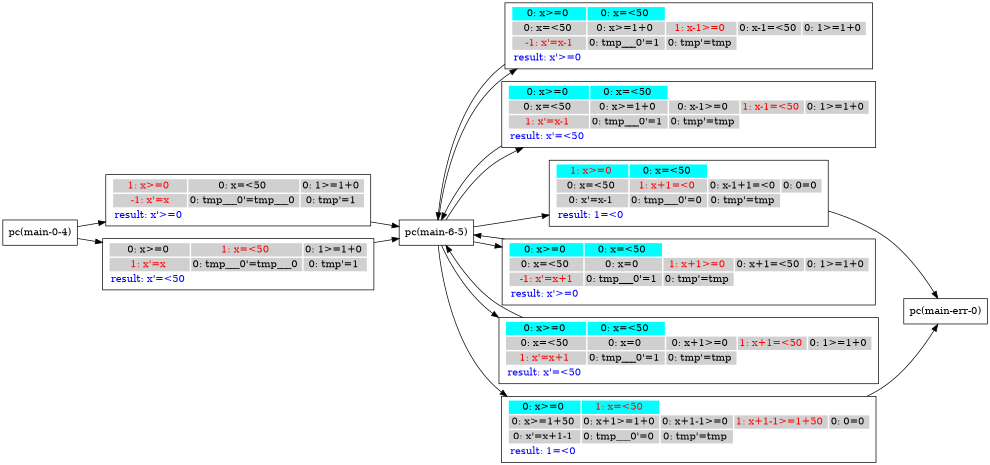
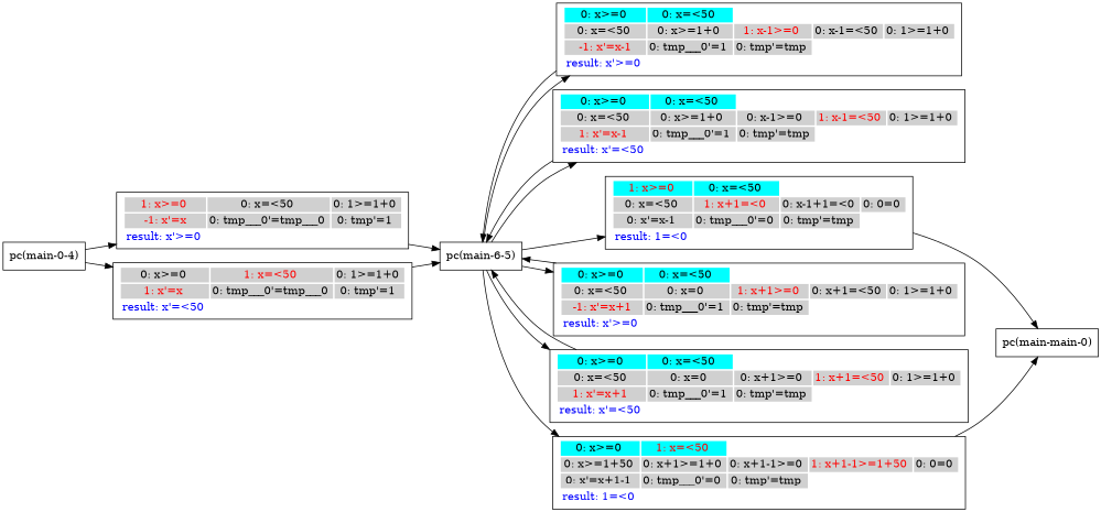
  digraph {
    rankdir=LR
    node [shape=box]
    n1 [label="pc(main-0-4)"]
    n2 [label=<<TABLE border="0"><TR><TD bgcolor = "#D0D0D0"><FONT COLOR="red">1: x&#062;=0 </FONT></TD><TD bgcolor = "#D0D0D0"><FONT COLOR="black">0: x=&#060;50 </FONT></TD><TD bgcolor = "#D0D0D0"><FONT COLOR="black">0: 1&#062;=1+0 </FONT></TD></TR><TR><TD bgcolor = "#D0D0D0"><FONT COLOR="red"> -1: x'=x </FONT></TD><TD bgcolor = "#D0D0D0"><FONT COLOR="black">0: tmp___0'=tmp___0 </FONT></TD><TD bgcolor = "#D0D0D0"><FONT COLOR="black">0: tmp'=1 </FONT></TD></TR><TR><TD bgcolor = "white"><FONT COLOR="blue">result: x'&#062;=0 </FONT></TD></TR></TABLE>>]
    n3 [label=<<TABLE border="0"><TR><TD bgcolor = "#D0D0D0"><FONT COLOR="black">0: x&#062;=0 </FONT></TD><TD bgcolor = "#D0D0D0"><FONT COLOR="red">1: x=&#060;50 </FONT></TD><TD bgcolor = "#D0D0D0"><FONT COLOR="black">0: 1&#062;=1+0 </FONT></TD></TR><TR><TD bgcolor = "#D0D0D0"><FONT COLOR="red">1: x'=x </FONT></TD><TD bgcolor = "#D0D0D0"><FONT COLOR="black">0: tmp___0'=tmp___0 </FONT></TD><TD bgcolor = "#D0D0D0"><FONT COLOR="black">0: tmp'=1 </FONT></TD></TR><TR><TD bgcolor = "white"><FONT COLOR="blue">result: x'=&#060;50 </FONT></TD></TR></TABLE>>]
    n4 [label="pc(main-6-5)"]
    n5 [label=<<TABLE border="0"><TR><TD bgcolor = "#00FFFF"><FONT COLOR="black">0: x&#062;=0 </FONT></TD><TD bgcolor = "#00FFFF"><FONT COLOR="black">0: x=&#060;50 </FONT></TD></TR><TR><TD bgcolor = "#D0D0D0"><FONT COLOR="black">0: x=&#060;50 </FONT></TD><TD bgcolor = "#D0D0D0"><FONT COLOR="black">0: x&#062;=1+0 </FONT></TD><TD bgcolor = "#D0D0D0"><FONT COLOR="red">1: x-1&#062;=0 </FONT></TD><TD bgcolor = "#D0D0D0"><FONT COLOR="black">0: x-1=&#060;50 </FONT></TD><TD bgcolor = "#D0D0D0"><FONT COLOR="black">0: 1&#062;=1+0 </FONT></TD></TR><TR><TD bgcolor = "#D0D0D0"><FONT COLOR="red"> -1: x'=x-1 </FONT></TD><TD bgcolor = "#D0D0D0"><FONT COLOR="black">0: tmp___0'=1 </FONT></TD><TD bgcolor = "#D0D0D0"><FONT COLOR="black">0: tmp'=tmp </FONT></TD></TR><TR><TD bgcolor = "white"><FONT COLOR="blue">result: x'&#062;=0 </FONT></TD></TR></TABLE>>]
    n6 [label=<<TABLE border="0"><TR><TD bgcolor = "#00FFFF"><FONT COLOR="black">0: x&#062;=0 </FONT></TD><TD bgcolor = "#00FFFF"><FONT COLOR="black">0: x=&#060;50 </FONT></TD></TR><TR><TD bgcolor = "#D0D0D0"><FONT COLOR="black">0: x=&#060;50 </FONT></TD><TD bgcolor = "#D0D0D0"><FONT COLOR="black">0: x&#062;=1+0 </FONT></TD><TD bgcolor = "#D0D0D0"><FONT COLOR="black">0: x-1&#062;=0 </FONT></TD><TD bgcolor = "#D0D0D0"><FONT COLOR="red">1: x-1=&#060;50 </FONT></TD><TD bgcolor = "#D0D0D0"><FONT COLOR="black">0: 1&#062;=1+0 </FONT></TD></TR><TR><TD bgcolor = "#D0D0D0"><FONT COLOR="red">1: x'=x-1 </FONT></TD><TD bgcolor = "#D0D0D0"><FONT COLOR="black">0: tmp___0'=1 </FONT></TD><TD bgcolor = "#D0D0D0"><FONT COLOR="black">0: tmp'=tmp </FONT></TD></TR><TR><TD bgcolor = "white"><FONT COLOR="blue">result: x'=&#060;50 </FONT></TD></TR></TABLE>>]
    n7 [label=<<TABLE border="0"><TR><TD bgcolor = "#00FFFF"><FONT COLOR="red">1: x&#062;=0 </FONT></TD><TD bgcolor = "#00FFFF"><FONT COLOR="black">0: x=&#060;50 </FONT></TD></TR><TR><TD bgcolor = "#D0D0D0"><FONT COLOR="black">0: x=&#060;50 </FONT></TD><TD bgcolor = "#D0D0D0"><FONT COLOR="red">1: x+1=&#060;0 </FONT></TD><TD bgcolor = "#D0D0D0"><FONT COLOR="black">0: x-1+1=&#060;0 </FONT></TD><TD bgcolor = "#D0D0D0"><FONT COLOR="black">0: 0=0 </FONT></TD></TR><TR><TD bgcolor = "#D0D0D0"><FONT COLOR="black">0: x'=x-1 </FONT></TD><TD bgcolor = "#D0D0D0"><FONT COLOR="black">0: tmp___0'=0 </FONT></TD><TD bgcolor = "#D0D0D0"><FONT COLOR="black">0: tmp'=tmp </FONT></TD></TR><TR><TD bgcolor = "white"><FONT COLOR="blue">result: 1=&#060;0 </FONT></TD></TR></TABLE>>]
    n8 [label=<<TABLE border="0"><TR><TD bgcolor = "#00FFFF"><FONT COLOR="black">0: x&#062;=0 </FONT></TD><TD bgcolor = "#00FFFF"><FONT COLOR="black">0: x=&#060;50 </FONT></TD></TR><TR><TD bgcolor = "#D0D0D0"><FONT COLOR="black">0: x=&#060;50 </FONT></TD><TD bgcolor = "#D0D0D0"><FONT COLOR="black">0: x=0 </FONT></TD><TD bgcolor = "#D0D0D0"><FONT COLOR="red">1: x+1&#062;=0 </FONT></TD><TD bgcolor = "#D0D0D0"><FONT COLOR="black">0: x+1=&#060;50 </FONT></TD><TD bgcolor = "#D0D0D0"><FONT COLOR="black">0: 1&#062;=1+0 </FONT></TD></TR><TR><TD bgcolor = "#D0D0D0"><FONT COLOR="red"> -1: x'=x+1 </FONT></TD><TD bgcolor = "#D0D0D0"><FONT COLOR="black">0: tmp___0'=1 </FONT></TD><TD bgcolor = "#D0D0D0"><FONT COLOR="black">0: tmp'=tmp </FONT></TD></TR><TR><TD bgcolor = "white"><FONT COLOR="blue">result: x'&#062;=0 </FONT></TD></TR></TABLE>>]
    n9 [label=<<TABLE border="0"><TR><TD bgcolor = "#00FFFF"><FONT COLOR="black">0: x&#062;=0 </FONT></TD><TD bgcolor = "#00FFFF"><FONT COLOR="black">0: x=&#060;50 </FONT></TD></TR><TR><TD bgcolor = "#D0D0D0"><FONT COLOR="black">0: x=&#060;50 </FONT></TD><TD bgcolor = "#D0D0D0"><FONT COLOR="black">0: x=0 </FONT></TD><TD bgcolor = "#D0D0D0"><FONT COLOR="black">0: x+1&#062;=0 </FONT></TD><TD bgcolor = "#D0D0D0"><FONT COLOR="red">1: x+1=&#060;50 </FONT></TD><TD bgcolor = "#D0D0D0"><FONT COLOR="black">0: 1&#062;=1+0 </FONT></TD></TR><TR><TD bgcolor = "#D0D0D0"><FONT COLOR="red">1: x'=x+1 </FONT></TD><TD bgcolor = "#D0D0D0"><FONT COLOR="black">0: tmp___0'=1 </FONT></TD><TD bgcolor = "#D0D0D0"><FONT COLOR="black">0: tmp'=tmp </FONT></TD></TR><TR><TD bgcolor = "white"><FONT COLOR="blue">result: x'=&#060;50 </FONT></TD></TR></TABLE>>]
    n10 [label=<<TABLE border="0"><TR><TD bgcolor = "#00FFFF"><FONT COLOR="black">0: x&#062;=0 </FONT></TD><TD bgcolor = "#00FFFF"><FONT COLOR="red">1: x=&#060;50 </FONT></TD></TR><TR><TD bgcolor = "#D0D0D0"><FONT COLOR="black">0: x&#062;=1+50 </FONT></TD><TD bgcolor = "#D0D0D0"><FONT COLOR="black">0: x+1&#062;=1+0 </FONT></TD><TD bgcolor = "#D0D0D0"><FONT COLOR="black">0: x+1-1&#062;=0 </FONT></TD><TD bgcolor = "#D0D0D0"><FONT COLOR="red">1: x+1-1&#062;=1+50 </FONT></TD><TD bgcolor = "#D0D0D0"><FONT COLOR="black">0: 0=0 </FONT></TD></TR><TR><TD bgcolor = "#D0D0D0"><FONT COLOR="black">0: x'=x+1-1 </FONT></TD><TD bgcolor = "#D0D0D0"><FONT COLOR="black">0: tmp___0'=0 </FONT></TD><TD bgcolor = "#D0D0D0"><FONT COLOR="black">0: tmp'=tmp </FONT></TD></TR><TR><TD bgcolor = "white"><FONT COLOR="blue">result: 1=&#060;0 </FONT></TD></TR></TABLE>>]
-   n11 [label="pc(main-err-0)"]
+   n11 [label="pc(main-main-0)"]
    n1 -> n2
    n1 -> n3
    n2 -> n4
    n3 -> n4
    n4 -> n5
    n4 -> n6
    n4 -> n7
    n4 -> n8
    n4 -> n9
    n4 -> n10
    n5 -> n4
    n6 -> n4
    n7 -> n11
    n8 -> n4
    n9 -> n4
    n10 -> n11
  }
